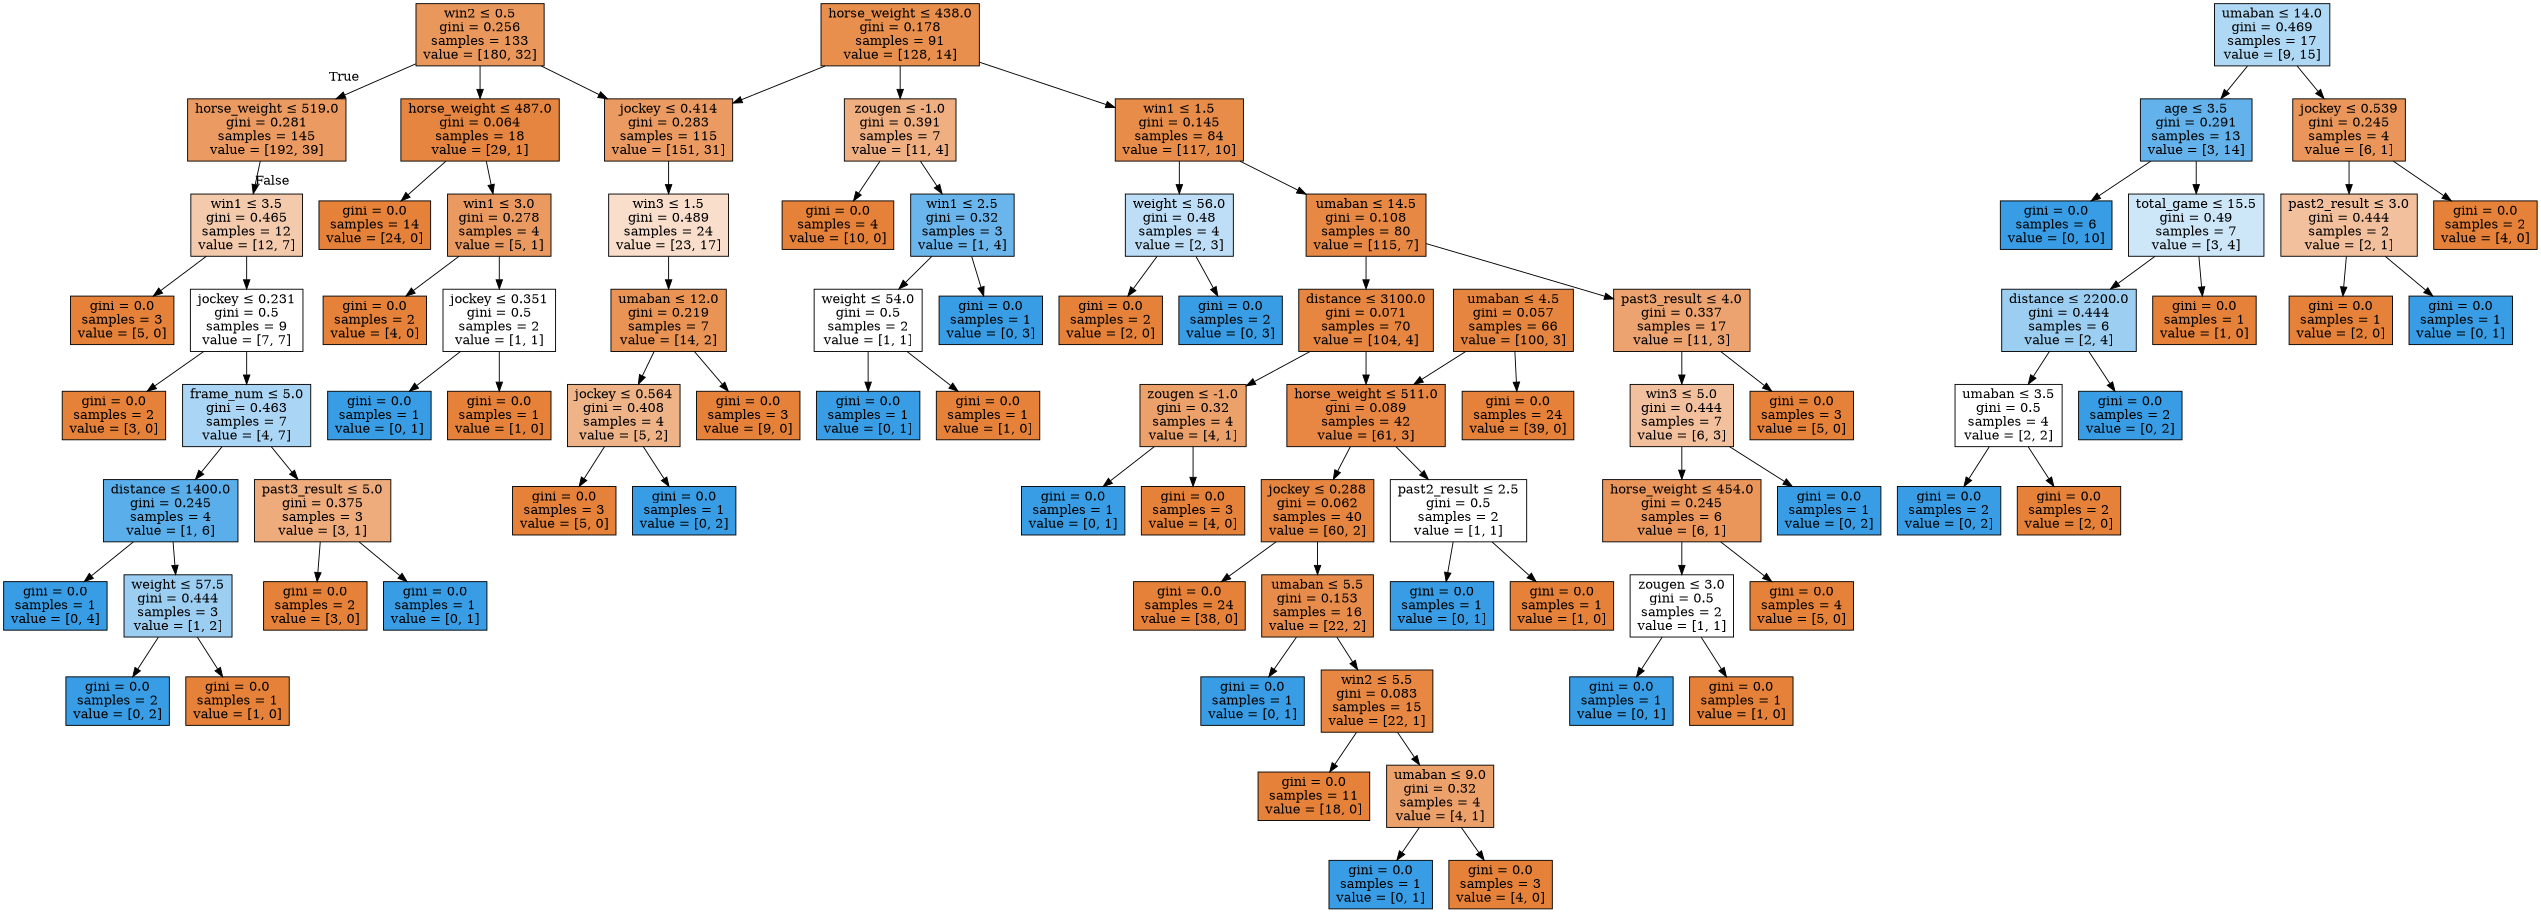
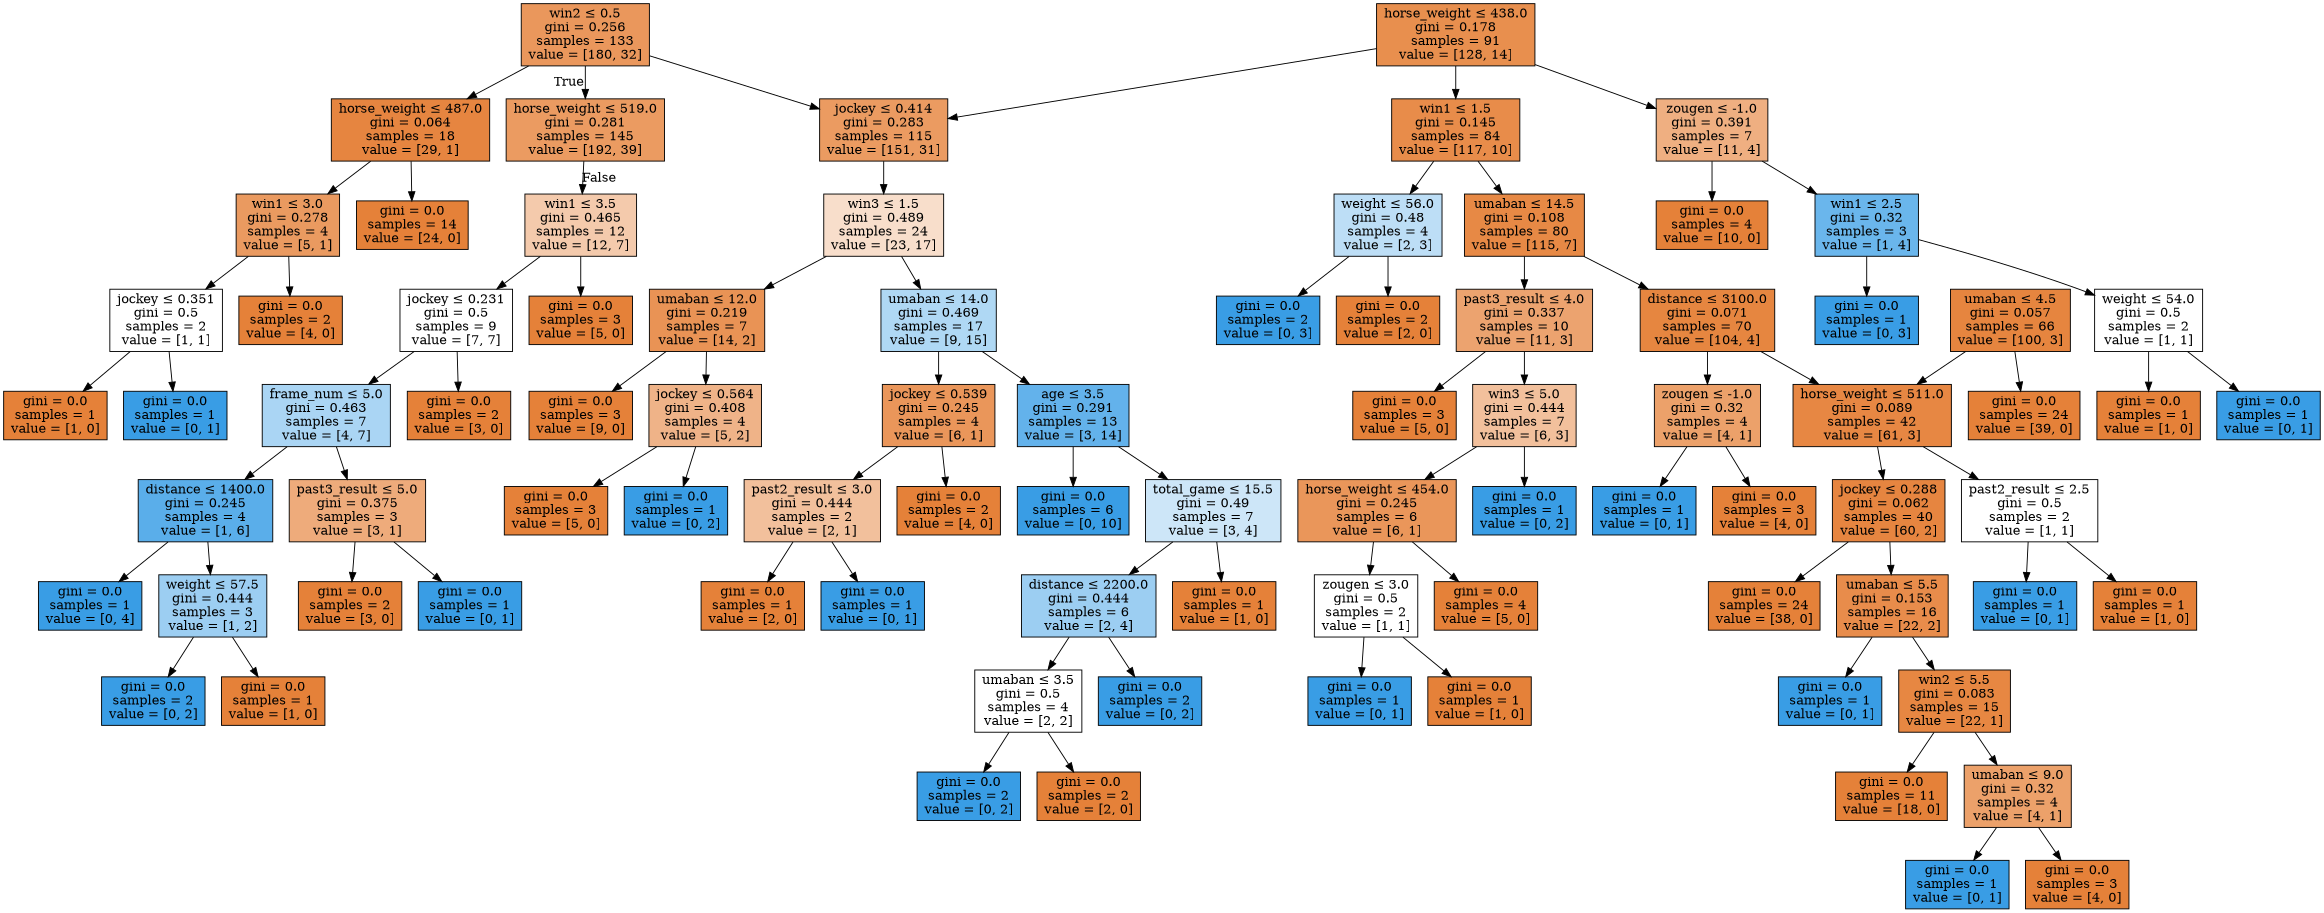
  digraph {
    node [color=black fillcolor="#e58139ff" shape=box style=filled]
    n1 [fillcolor="#e58139cb" label=<horse_weight &le; 519.0<br/>gini = 0.281<br/>samples = 145<br/>value = [192, 39]>]
    n2 [fillcolor="#e581396a" label=<win1 &le; 3.5<br/>gini = 0.465<br/>samples = 12<br/>value = [12, 7]>]
    n3 [fillcolor="#e58139d2" label=<win2 &le; 0.5<br/>gini = 0.256<br/>samples = 133<br/>value = [180, 32]>]
    n4 [fillcolor="#e58139f6" label=<horse_weight &le; 487.0<br/>gini = 0.064<br/>samples = 18<br/>value = [29, 1]>]
    n5 [fillcolor="#e58139cb" label=<jockey &le; 0.414<br/>gini = 0.283<br/>samples = 115<br/>value = [151, 31]>]
    n6 [label=<gini = 0.0<br/>samples = 3<br/>value = [5, 0]>]
    n7 [fillcolor="#e5813900" label=<jockey &le; 0.231<br/>gini = 0.5<br/>samples = 9<br/>value = [7, 7]>]
    n8 [label=<gini = 0.0<br/>samples = 14<br/>value = [24, 0]>]
    n9 [fillcolor="#e58139cc" label=<win1 &le; 3.0<br/>gini = 0.278<br/>samples = 4<br/>value = [5, 1]>]
    n10 [fillcolor="#e5813943" label=<win3 &le; 1.5<br/>gini = 0.489<br/>samples = 24<br/>value = [23, 17]>]
    n11 [label=<gini = 0.0<br/>samples = 2<br/>value = [4, 0]>]
    n12 [fillcolor="#e5813900" label=<jockey &le; 0.351<br/>gini = 0.5<br/>samples = 2<br/>value = [1, 1]>]
    n13 [fillcolor="#399de5ff" label=<gini = 0.0<br/>samples = 1<br/>value = [0, 1]>]
    n14 [label=<gini = 0.0<br/>samples = 1<br/>value = [1, 0]>]
    n15 [fillcolor="#e58139e3" label=<horse_weight &le; 438.0<br/>gini = 0.178<br/>samples = 91<br/>value = [128, 14]>]
    n16 [fillcolor="#e58139a2" label=<zougen &le; -1.0<br/>gini = 0.391<br/>samples = 7<br/>value = [11, 4]>]
    n17 [fillcolor="#e58139e9" label=<win1 &le; 1.5<br/>gini = 0.145<br/>samples = 84<br/>value = [117, 10]>]
    n18 [fillcolor="#399de566" label=<umaban &le; 14.0<br/>gini = 0.469<br/>samples = 17<br/>value = [9, 15]>]
    n19 [fillcolor="#e58139db" label=<umaban &le; 12.0<br/>gini = 0.219<br/>samples = 7<br/>value = [14, 2]>]
    n20 [label=<gini = 0.0<br/>samples = 4<br/>value = [10, 0]>]
    n21 [fillcolor="#399de5bf" label=<win1 &le; 2.5<br/>gini = 0.32<br/>samples = 3<br/>value = [1, 4]>]
    n22 [fillcolor="#399de555" label=<weight &le; 56.0<br/>gini = 0.48<br/>samples = 4<br/>value = [2, 3]>]
    n23 [fillcolor="#e58139ef" label=<umaban &le; 14.5<br/>gini = 0.108<br/>samples = 80<br/>value = [115, 7]>]
    n24 [fillcolor="#e5813900" label=<weight &le; 54.0<br/>gini = 0.5<br/>samples = 2<br/>value = [1, 1]>]
    n25 [fillcolor="#399de5ff" label=<gini = 0.0<br/>samples = 1<br/>value = [0, 3]>]
    n26 [fillcolor="#399de5ff" label=<gini = 0.0<br/>samples = 1<br/>value = [0, 1]>]
    n27 [label=<gini = 0.0<br/>samples = 1<br/>value = [1, 0]>]
    n28 [label=<gini = 0.0<br/>samples = 2<br/>value = [2, 0]>]
    n29 [fillcolor="#399de5ff" label=<gini = 0.0<br/>samples = 2<br/>value = [0, 3]>]
    n30 [fillcolor="#e58139f5" label=<distance &le; 3100.0<br/>gini = 0.071<br/>samples = 70<br/>value = [104, 4]>]
-   n31 [fillcolor="#e58139b9" label=<past3_result &le; 4.0<br/>gini = 0.337<br/>samples = 17<br/>value = [11, 3]>]
+   n31 [fillcolor="#e58139b9" label=<past3_result &le; 4.0<br/>gini = 0.337<br/>samples = 10<br/>value = [11, 3]>]
    n32 [fillcolor="#e58139bf" label=<zougen &le; -1.0<br/>gini = 0.32<br/>samples = 4<br/>value = [4, 1]>]
    n33 [fillcolor="#e58139f2" label=<horse_weight &le; 511.0<br/>gini = 0.089<br/>samples = 42<br/>value = [61, 3]>]
    n34 [fillcolor="#e581397f" label=<win3 &le; 5.0<br/>gini = 0.444<br/>samples = 7<br/>value = [6, 3]>]
    n35 [label=<gini = 0.0<br/>samples = 3<br/>value = [5, 0]>]
    n36 [fillcolor="#e58139f7" label=<umaban &le; 4.5<br/>gini = 0.057<br/>samples = 66<br/>value = [100, 3]>]
    n37 [label=<gini = 0.0<br/>samples = 24<br/>value = [39, 0]>]
    n38 [fillcolor="#399de5ff" label=<gini = 0.0<br/>samples = 1<br/>value = [0, 1]>]
    n39 [label=<gini = 0.0<br/>samples = 3<br/>value = [4, 0]>]
    n40 [fillcolor="#e58139f6" label=<jockey &le; 0.288<br/>gini = 0.062<br/>samples = 40<br/>value = [60, 2]>]
    n41 [fillcolor="#e5813900" label=<past2_result &le; 2.5<br/>gini = 0.5<br/>samples = 2<br/>value = [1, 1]>]
    n42 [label=<gini = 0.0<br/>samples = 24<br/>value = [38, 0]>]
    n43 [fillcolor="#e58139e8" label=<umaban &le; 5.5<br/>gini = 0.153<br/>samples = 16<br/>value = [22, 2]>]
    n44 [fillcolor="#399de5ff" label=<gini = 0.0<br/>samples = 1<br/>value = [0, 1]>]
    n45 [label=<gini = 0.0<br/>samples = 1<br/>value = [1, 0]>]
    n46 [fillcolor="#399de5ff" label=<gini = 0.0<br/>samples = 1<br/>value = [0, 1]>]
    n47 [fillcolor="#e58139f3" label=<win2 &le; 5.5<br/>gini = 0.083<br/>samples = 15<br/>value = [22, 1]>]
    n48 [label=<gini = 0.0<br/>samples = 11<br/>value = [18, 0]>]
    n49 [fillcolor="#e58139bf" label=<umaban &le; 9.0<br/>gini = 0.32<br/>samples = 4<br/>value = [4, 1]>]
    n50 [fillcolor="#399de5ff" label=<gini = 0.0<br/>samples = 1<br/>value = [0, 1]>]
    n51 [label=<gini = 0.0<br/>samples = 3<br/>value = [4, 0]>]
    n52 [fillcolor="#e58139d4" label=<horse_weight &le; 454.0<br/>gini = 0.245<br/>samples = 6<br/>value = [6, 1]>]
    n53 [fillcolor="#399de5ff" label=<gini = 0.0<br/>samples = 1<br/>value = [0, 2]>]
    n54 [fillcolor="#e5813900" label=<zougen &le; 3.0<br/>gini = 0.5<br/>samples = 2<br/>value = [1, 1]>]
    n55 [label=<gini = 0.0<br/>samples = 4<br/>value = [5, 0]>]
    n56 [fillcolor="#399de5ff" label=<gini = 0.0<br/>samples = 1<br/>value = [0, 1]>]
    n57 [label=<gini = 0.0<br/>samples = 1<br/>value = [1, 0]>]
    n58 [fillcolor="#399de5c8" label=<age &le; 3.5<br/>gini = 0.291<br/>samples = 13<br/>value = [3, 14]>]
    n59 [fillcolor="#e58139d4" label=<jockey &le; 0.539<br/>gini = 0.245<br/>samples = 4<br/>value = [6, 1]>]
    n60 [fillcolor="#e5813999" label=<jockey &le; 0.564<br/>gini = 0.408<br/>samples = 4<br/>value = [5, 2]>]
    n61 [label=<gini = 0.0<br/>samples = 3<br/>value = [9, 0]>]
    n62 [fillcolor="#399de5ff" label=<gini = 0.0<br/>samples = 6<br/>value = [0, 10]>]
    n63 [fillcolor="#399de540" label=<total_game &le; 15.5<br/>gini = 0.49<br/>samples = 7<br/>value = [3, 4]>]
    n64 [fillcolor="#e581397f" label=<past2_result &le; 3.0<br/>gini = 0.444<br/>samples = 2<br/>value = [2, 1]>]
    n65 [label=<gini = 0.0<br/>samples = 2<br/>value = [4, 0]>]
    n66 [fillcolor="#399de57f" label=<distance &le; 2200.0<br/>gini = 0.444<br/>samples = 6<br/>value = [2, 4]>]
    n67 [label=<gini = 0.0<br/>samples = 1<br/>value = [1, 0]>]
    n68 [fillcolor="#e5813900" label=<umaban &le; 3.5<br/>gini = 0.5<br/>samples = 4<br/>value = [2, 2]>]
    n69 [fillcolor="#399de5ff" label=<gini = 0.0<br/>samples = 2<br/>value = [0, 2]>]
    n70 [fillcolor="#399de5ff" label=<gini = 0.0<br/>samples = 2<br/>value = [0, 2]>]
    n71 [label=<gini = 0.0<br/>samples = 2<br/>value = [2, 0]>]
    n72 [label=<gini = 0.0<br/>samples = 1<br/>value = [2, 0]>]
    n73 [fillcolor="#399de5ff" label=<gini = 0.0<br/>samples = 1<br/>value = [0, 1]>]
    n74 [label=<gini = 0.0<br/>samples = 3<br/>value = [5, 0]>]
    n75 [fillcolor="#399de5ff" label=<gini = 0.0<br/>samples = 1<br/>value = [0, 2]>]
    n76 [label=<gini = 0.0<br/>samples = 2<br/>value = [3, 0]>]
    n77 [fillcolor="#399de56d" label=<frame_num &le; 5.0<br/>gini = 0.463<br/>samples = 7<br/>value = [4, 7]>]
    n78 [fillcolor="#399de5d4" label=<distance &le; 1400.0<br/>gini = 0.245<br/>samples = 4<br/>value = [1, 6]>]
    n79 [fillcolor="#e58139aa" label=<past3_result &le; 5.0<br/>gini = 0.375<br/>samples = 3<br/>value = [3, 1]>]
    n80 [fillcolor="#399de5ff" label=<gini = 0.0<br/>samples = 1<br/>value = [0, 4]>]
    n81 [fillcolor="#399de57f" label=<weight &le; 57.5<br/>gini = 0.444<br/>samples = 3<br/>value = [1, 2]>]
    n82 [label=<gini = 0.0<br/>samples = 2<br/>value = [3, 0]>]
    n83 [fillcolor="#399de5ff" label=<gini = 0.0<br/>samples = 1<br/>value = [0, 1]>]
    n84 [fillcolor="#399de5ff" label=<gini = 0.0<br/>samples = 2<br/>value = [0, 2]>]
    n85 [label=<gini = 0.0<br/>samples = 1<br/>value = [1, 0]>]
    n1 -> n2 [headlabel=False labelangle=-45 labeldistance=2.5]
    n2 -> n6
    n2 -> n7
    n3 -> n1 [headlabel=True labelangle=45 labeldistance=2.5]
    n3 -> n4
    n3 -> n5
    n4 -> n8
    n4 -> n9
    n5 -> n10
    n7 -> n76
    n7 -> n77
    n9 -> n11
    n9 -> n12
+   n10 -> n18
    n10 -> n19
    n12 -> n13
    n12 -> n14
    n15 -> n5
    n15 -> n16
    n15 -> n17
    n16 -> n20
    n16 -> n21
    n17 -> n22
    n17 -> n23
    n18 -> n58
    n18 -> n59
    n19 -> n60
    n19 -> n61
    n21 -> n24
    n21 -> n25
    n22 -> n28
    n22 -> n29
    n23 -> n30
    n23 -> n31
    n24 -> n26
    n24 -> n27
    n30 -> n32
    n30 -> n33
    n31 -> n34
    n31 -> n35
    n32 -> n38
    n32 -> n39
    n33 -> n40
    n33 -> n41
    n34 -> n52
    n34 -> n53
    n36 -> n33
    n36 -> n37
    n40 -> n42
    n40 -> n43
    n41 -> n44
    n41 -> n45
    n43 -> n46
    n43 -> n47
    n47 -> n48
    n47 -> n49
    n49 -> n50
    n49 -> n51
    n52 -> n54
    n52 -> n55
    n54 -> n56
    n54 -> n57
    n58 -> n62
    n58 -> n63
    n59 -> n64
    n59 -> n65
    n60 -> n74
    n60 -> n75
    n63 -> n66
    n63 -> n67
    n64 -> n72
    n64 -> n73
    n66 -> n68
    n66 -> n69
    n68 -> n70
    n68 -> n71
    n77 -> n78
    n77 -> n79
    n78 -> n80
    n78 -> n81
    n79 -> n82
    n79 -> n83
    n81 -> n84
    n81 -> n85
  }
